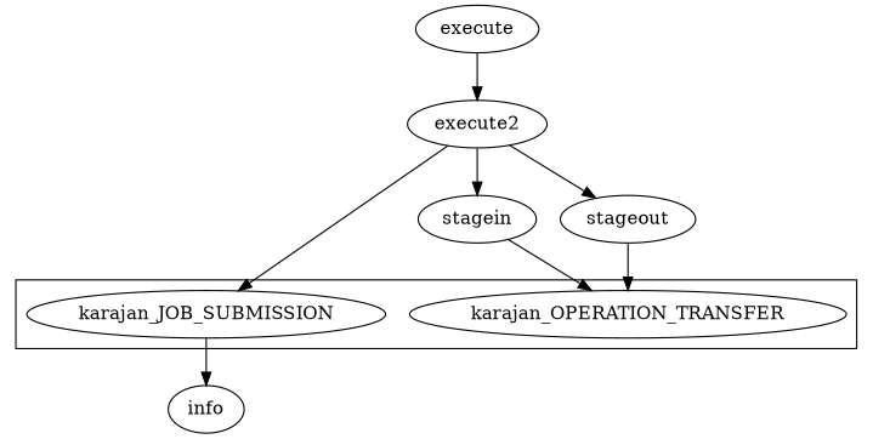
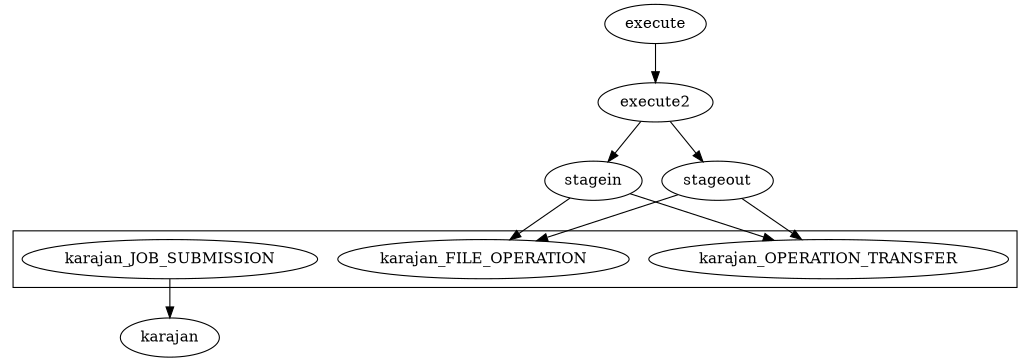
  digraph {
    n1 [label=karajan_OPERATION_TRANSFER]
+   karajan_FILE_OPERATION
    karajan_JOB_SUBMISSION
-   info
+   info [label=karajan]
    execute
    execute2
    stagein
    stageout
    subgraph cluster_1 {
      n1
+     karajan_FILE_OPERATION
      karajan_JOB_SUBMISSION
    }
    karajan_JOB_SUBMISSION -> info
    execute -> execute2
-   execute2 -> karajan_JOB_SUBMISSION
    execute2 -> stagein
    execute2 -> stageout
    stagein -> n1
+   stagein -> karajan_FILE_OPERATION
    stageout -> n1
+   stageout -> karajan_FILE_OPERATION
  }
